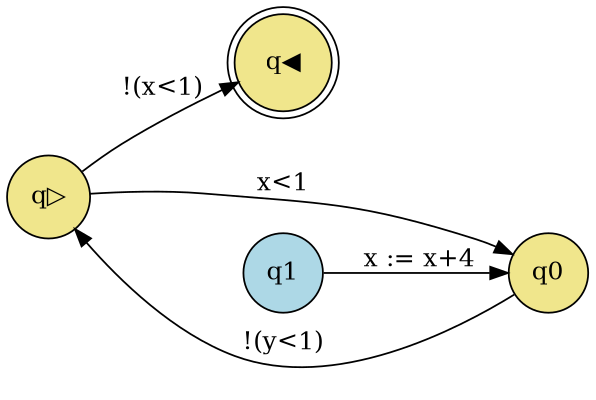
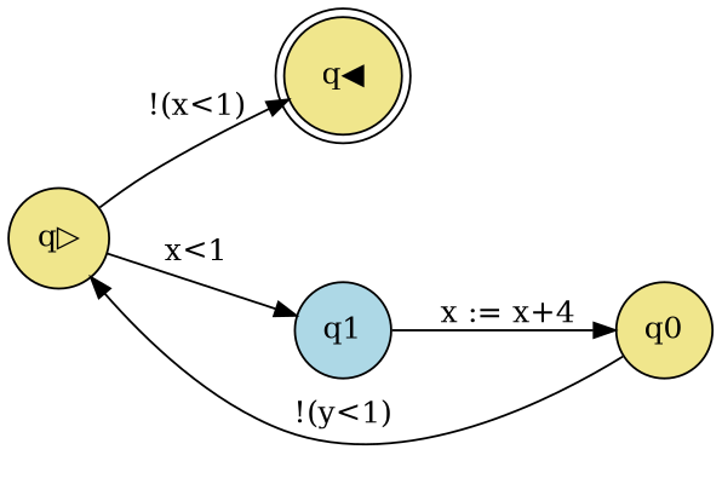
  digraph {
    rankdir=LR
    node [fillcolor=khaki shape=circle style=filled]
    "q◀" [shape=doublecircle]
    "q▷"
    q0
    q1 [fillcolor=lightblue]
    "q▷" -> "q◀" [label="!(x<1)"]
-   "q▷" -> q0 [label="x<1"]
+   "q▷" -> q1 [label="x<1"]
    q0 -> "q▷" [label="!(y<1)"]
    q1 -> q0 [label="x := x+4"]
  }
